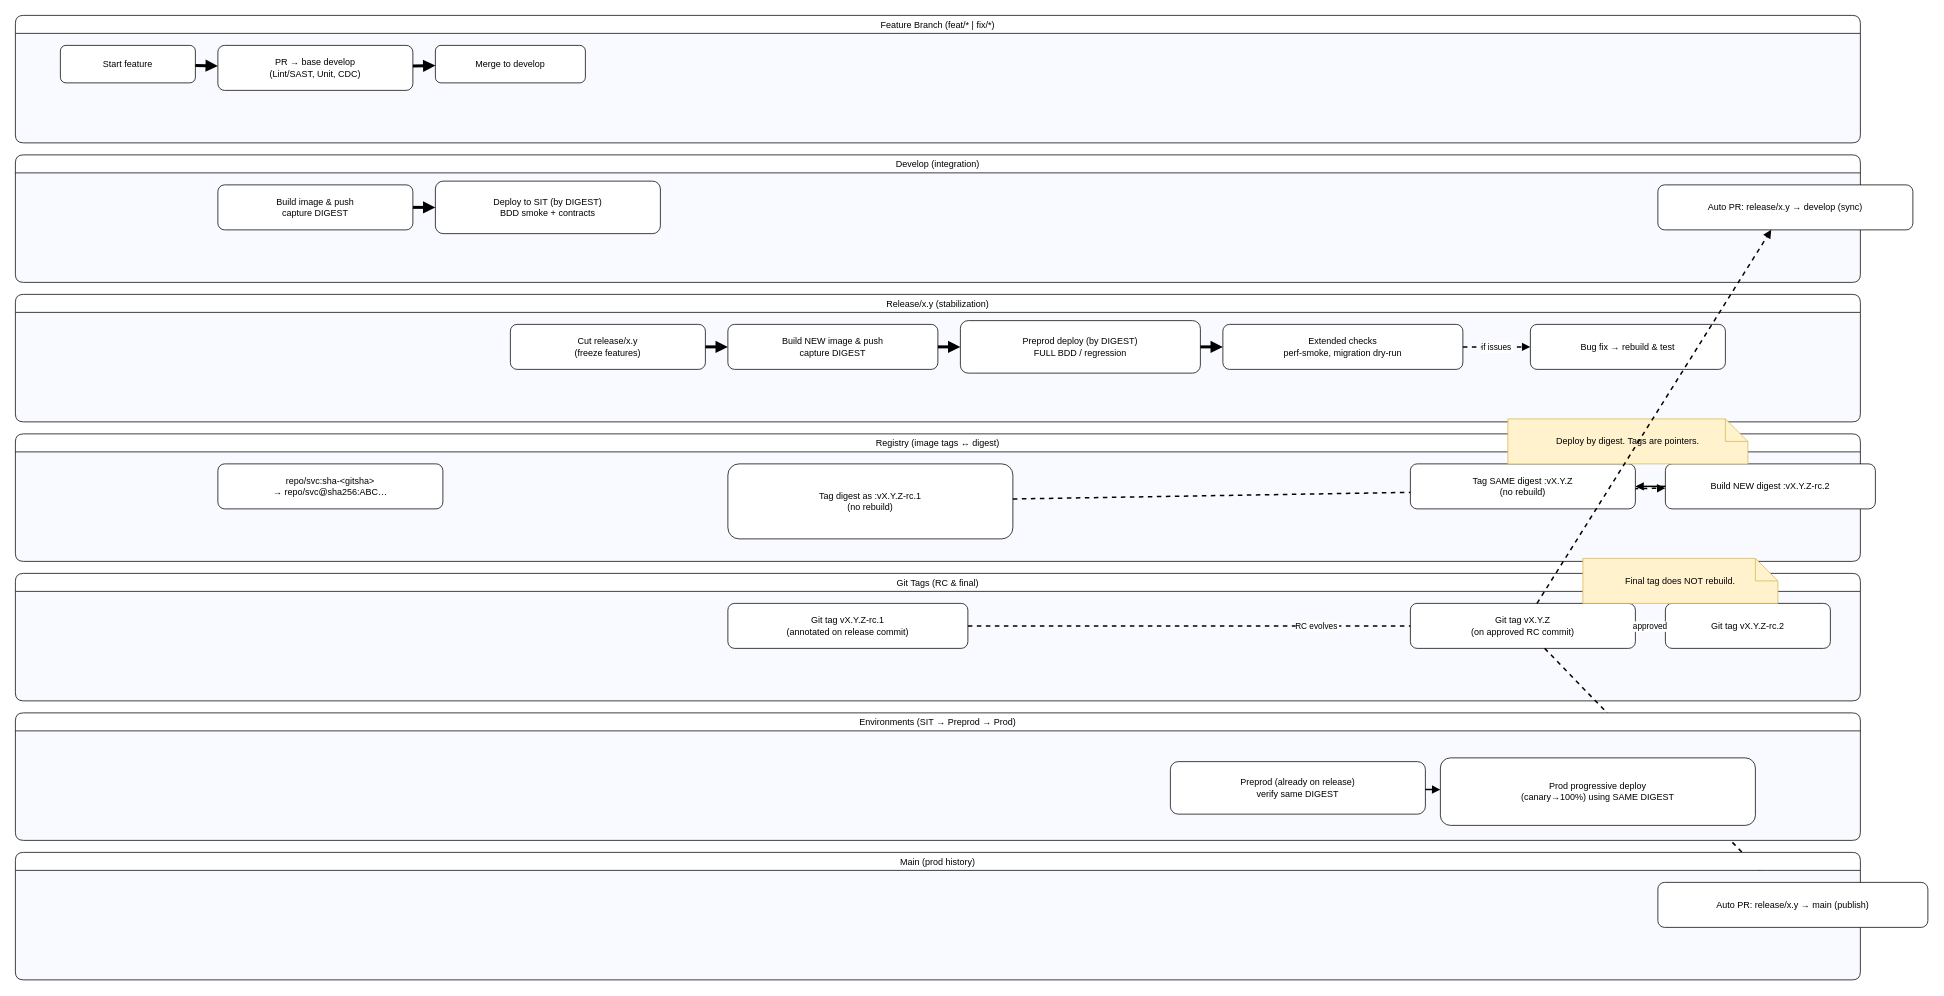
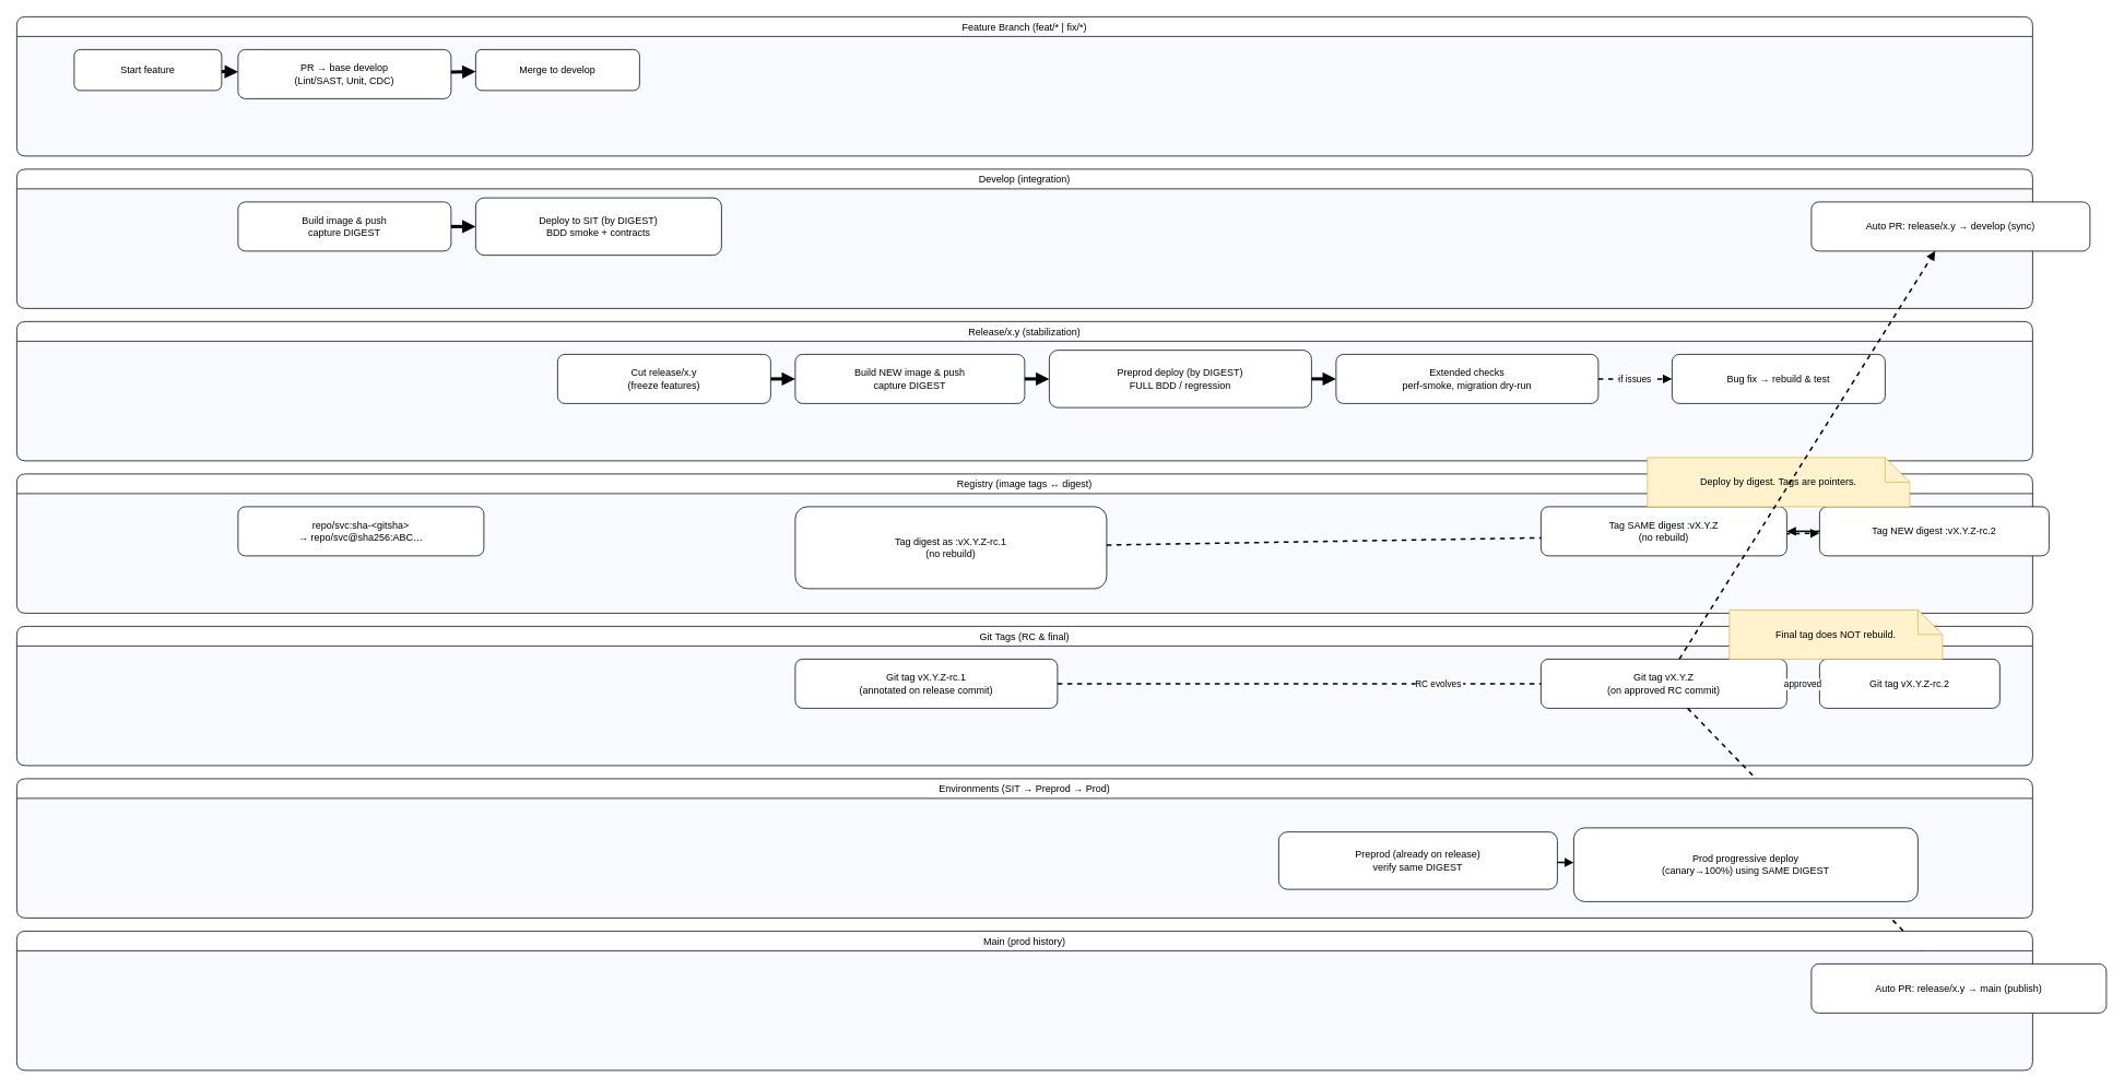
  <mxCell id="0" />
  <mxCell id="1" parent="0" />
  <mxCell id="2" value="Feature Branch (feat/* | fix/*)" style="shape=swimlane;rounded=1;swimlaneFillColor=#f8faff;horizontal=1;startSize=24;" parent="1" vertex="1"><mxGeometry x="20" y="20" width="2460" height="170" as="geometry" /></mxCell>
- <mxCell id="3" value="Start feature" style="shape=rectangle;rounded=1;whiteSpace=wrap;fillColor=#ffffff;strokeColor=#000000;" parent="2" vertex="1"><mxGeometry x="60" y="40" width="180" height="50" as="geometry" /></mxCell>
+ <mxCell id="3" value="Start feature" style="shape=rectangle;rounded=1;whiteSpace=wrap;fillColor=#ffffff;strokeColor=#000000;" parent="2" vertex="1"><mxGeometry x="70" y="40" width="180" height="50" as="geometry" /></mxCell>
  <mxCell id="4" value="PR → base develop&#10;(Lint/SAST, Unit, CDC)" style="shape=rectangle;rounded=1;whiteSpace=wrap;fillColor=#ffffff;strokeColor=#000000;" parent="2" vertex="1"><mxGeometry x="270" y="40" width="260" height="60" as="geometry" /></mxCell>
  <mxCell id="5" value="Merge to develop" style="shape=rectangle;rounded=1;whiteSpace=wrap;fillColor=#ffffff;strokeColor=#000000;" parent="2" vertex="1"><mxGeometry x="560" y="40" width="200" height="50" as="geometry" /></mxCell>
  <mxCell id="6" style="endArrow=block;rounded=0;strokeWidth=4;" parent="2" source="3" target="4" edge="1"><mxGeometry width="160" height="60" relative="1" as="geometry" /></mxCell>
  <mxCell id="7" style="endArrow=block;rounded=0;strokeWidth=4;" parent="2" source="4" target="5" edge="1"><mxGeometry width="160" height="60" relative="1" as="geometry" /></mxCell>
  <mxCell id="8" value="Develop (integration)" style="shape=swimlane;rounded=1;swimlaneFillColor=#f8faff;horizontal=1;startSize=24;" parent="1" vertex="1"><mxGeometry x="20" y="206" width="2460" height="170" as="geometry" /></mxCell>
  <mxCell id="9" value="Build image &amp; push&#10;capture DIGEST" style="shape=rectangle;rounded=1;whiteSpace=wrap;fillColor=#ffffff;strokeColor=#000000;" parent="8" vertex="1"><mxGeometry x="270" y="40" width="260" height="60" as="geometry" /></mxCell>
  <mxCell id="10" value="Deploy to SIT (by DIGEST)&#10;BDD smoke + contracts" style="shape=rectangle;rounded=1;whiteSpace=wrap;fillColor=#ffffff;strokeColor=#000000;" parent="8" vertex="1"><mxGeometry x="560" y="35" width="300" height="70" as="geometry" /></mxCell>
  <mxCell id="11" style="endArrow=block;rounded=0;strokeWidth=4;" parent="8" source="9" target="10" edge="1"><mxGeometry width="160" height="60" relative="1" as="geometry" /></mxCell>
  <mxCell id="12" value="Auto PR: release/x.y → develop (sync)" style="shape=rectangle;rounded=1;whiteSpace=wrap;fillColor=#ffffff;strokeColor=#000000;" parent="8" vertex="1"><mxGeometry x="2190" y="40" width="340" height="60" as="geometry" /></mxCell>
  <mxCell id="13" value="Release/x.y (stabilization)" style="shape=swimlane;rounded=1;swimlaneFillColor=#f8faff;horizontal=1;startSize=24;" parent="1" vertex="1"><mxGeometry x="20" y="392" width="2460" height="170" as="geometry" /></mxCell>
  <mxCell id="14" value="Cut release/x.y&#10;(freeze features)" style="shape=rectangle;rounded=1;whiteSpace=wrap;fillColor=#ffffff;strokeColor=#000000;" parent="13" vertex="1"><mxGeometry x="660" y="40" width="260" height="60" as="geometry" /></mxCell>
  <mxCell id="15" value="Build NEW image &amp; push&#10;capture DIGEST" style="shape=rectangle;rounded=1;whiteSpace=wrap;fillColor=#ffffff;strokeColor=#000000;" parent="13" vertex="1"><mxGeometry x="950" y="40" width="280" height="60" as="geometry" /></mxCell>
  <mxCell id="16" value="Preprod deploy (by DIGEST)&#10;FULL BDD / regression" style="shape=rectangle;rounded=1;whiteSpace=wrap;fillColor=#ffffff;strokeColor=#000000;" parent="13" vertex="1"><mxGeometry x="1260" y="35" width="320" height="70" as="geometry" /></mxCell>
  <mxCell id="17" value="Extended checks&#10;perf-smoke, migration dry-run" style="shape=rectangle;rounded=1;whiteSpace=wrap;fillColor=#ffffff;strokeColor=#000000;" parent="13" vertex="1"><mxGeometry x="1610" y="40" width="320" height="60" as="geometry" /></mxCell>
  <mxCell id="18" style="endArrow=block;rounded=0;strokeWidth=4;" parent="13" source="14" target="15" edge="1"><mxGeometry width="160" height="60" relative="1" as="geometry" /></mxCell>
  <mxCell id="19" style="endArrow=block;rounded=0;strokeWidth=4;" parent="13" source="15" target="16" edge="1"><mxGeometry width="160" height="60" relative="1" as="geometry" /></mxCell>
  <mxCell id="20" style="endArrow=block;rounded=0;strokeWidth=4;" parent="13" source="16" target="17" edge="1"><mxGeometry width="160" height="60" relative="1" as="geometry" /></mxCell>
  <mxCell id="21" value="Bug fix → rebuild &amp; test" style="shape=rectangle;rounded=1;whiteSpace=wrap;fillColor=#ffffff;strokeColor=#000000;" parent="13" vertex="1"><mxGeometry x="2020" y="40" width="260" height="60" as="geometry" /></mxCell>
  <mxCell id="22" value="if issues" style="endArrow=block;dashed=1;strokeWidth=2;" parent="13" source="17" target="21" edge="1"><mxGeometry width="160" height="60" relative="1" as="geometry" /></mxCell>
  <mxCell id="23" value="Registry (image tags ↔ digest)" style="shape=swimlane;rounded=1;swimlaneFillColor=#f8faff;horizontal=1;startSize=24;" parent="1" vertex="1"><mxGeometry x="20" y="578" width="2460" height="170" as="geometry" /></mxCell>
  <mxCell id="24" value="repo/svc:sha-&lt;gitsha&gt;&#10;→ repo/svc@sha256:ABC…" style="shape=rectangle;rounded=1;whiteSpace=wrap;fillColor=#ffffff;strokeColor=#000000;" parent="23" vertex="1"><mxGeometry x="270" y="40" width="300" height="60" as="geometry" /></mxCell>
  <mxCell id="25" value="Tag digest as :vX.Y.Z-rc.1&#10;(no rebuild)" style="shape=rectangle;rounded=1;whiteSpace=wrap;fillColor=#ffffff;strokeColor=#000000;" parent="23" vertex="1"><mxGeometry x="950" y="40" width="380" height="100" as="geometry" /></mxCell>
- <mxCell id="26" value="Build NEW digest :vX.Y.Z-rc.2" style="shape=rectangle;rounded=1;whiteSpace=wrap;fillColor=#ffffff;strokeColor=#000000;" parent="23" vertex="1"><mxGeometry x="2200" y="40" width="280" height="60" as="geometry" /></mxCell>
+ <mxCell id="26" value="Tag NEW digest :vX.Y.Z-rc.2" style="shape=rectangle;rounded=1;whiteSpace=wrap;fillColor=#ffffff;strokeColor=#000000;" parent="23" vertex="1"><mxGeometry x="2200" y="40" width="280" height="60" as="geometry" /></mxCell>
  <mxCell id="27" style="endArrow=block;dashed=1;strokeWidth=2;" parent="23" source="25" target="26" edge="1"><mxGeometry width="160" height="60" relative="1" as="geometry" /></mxCell>
  <mxCell id="28" value="Tag SAME digest :vX.Y.Z&#10;(no rebuild)" style="shape=rectangle;rounded=1;whiteSpace=wrap;fillColor=#ffffff;strokeColor=#000000;" parent="23" vertex="1"><mxGeometry x="1860" y="40" width="300" height="60" as="geometry" /></mxCell>
  <mxCell id="29" style="endArrow=block;strokeWidth=2;rounded=0;" parent="23" source="26" target="28" edge="1"><mxGeometry width="160" height="60" relative="1" as="geometry" /></mxCell>
  <mxCell id="30" value="Deploy by digest. Tags are pointers." style="shape=note;whiteSpace=wrap;rounded=1;fillColor=#fff2cc;strokeColor=#d6b656;" parent="23" vertex="1"><mxGeometry x="1990" y="-20" width="320" height="60" as="geometry" /></mxCell>
  <mxCell id="31" value="Git Tags (RC &amp; final)" style="shape=swimlane;rounded=1;swimlaneFillColor=#f8faff;horizontal=1;startSize=24;" parent="1" vertex="1"><mxGeometry x="20" y="764" width="2460" height="170" as="geometry" /></mxCell>
  <mxCell id="32" value="Git tag vX.Y.Z-rc.1&#10;(annotated on release commit)" style="shape=rectangle;rounded=1;whiteSpace=wrap;fillColor=#ffffff;strokeColor=#000000;" parent="31" vertex="1"><mxGeometry x="950" y="40" width="320" height="60" as="geometry" /></mxCell>
  <mxCell id="33" value="Git tag vX.Y.Z-rc.2" style="shape=rectangle;rounded=1;whiteSpace=wrap;fillColor=#ffffff;strokeColor=#000000;" parent="31" vertex="1"><mxGeometry x="2200" y="40" width="220" height="60" as="geometry" /></mxCell>
  <mxCell id="34" value="RC evolves" style="endArrow=block;dashed=1;strokeWidth=2;" parent="31" source="32" target="33" edge="1"><mxGeometry width="160" height="60" relative="1" as="geometry" /></mxCell>
  <mxCell id="35" value="Git tag vX.Y.Z&#10;(on approved RC commit)" style="shape=rectangle;rounded=1;whiteSpace=wrap;fillColor=#ffffff;strokeColor=#000000;" parent="31" vertex="1"><mxGeometry x="1860" y="40" width="300" height="60" as="geometry" /></mxCell>
  <mxCell id="36" value="approved" style="endArrow=block;strokeWidth=2;rounded=0;" parent="31" source="33" target="35" edge="1"><mxGeometry width="160" height="60" relative="1" as="geometry" /></mxCell>
  <mxCell id="37" value="triggers" style="endArrow=block;dashed=1;strokeWidth=2;" parent="31" source="35" target="45" edge="1"><mxGeometry width="160" height="60" relative="1" as="geometry" /></mxCell>
  <mxCell id="38" style="endArrow=block;dashed=1;strokeWidth=2;" parent="31" source="35" target="12" edge="1"><mxGeometry width="160" height="60" relative="1" as="geometry" /></mxCell>
  <mxCell id="39" value="Final tag does NOT rebuild." style="shape=note;whiteSpace=wrap;rounded=1;fillColor=#fff2cc;strokeColor=#d6b656;" parent="31" vertex="1"><mxGeometry x="2090" y="-20" width="260" height="60" as="geometry" /></mxCell>
  <mxCell id="40" value="Environments (SIT → Preprod → Prod)" style="shape=swimlane;rounded=1;swimlaneFillColor=#f8faff;horizontal=1;startSize=24;" parent="1" vertex="1"><mxGeometry x="20" y="950" width="2460" height="170" as="geometry" /></mxCell>
  <mxCell id="41" value="Preprod (already on release)&#10;verify same DIGEST" style="shape=rectangle;rounded=1;whiteSpace=wrap;fillColor=#ffffff;strokeColor=#000000;" parent="40" vertex="1"><mxGeometry x="1540" y="65" width="340" height="70" as="geometry" /></mxCell>
  <mxCell id="42" value="Prod progressive deploy&#10;(canary→100%) using SAME DIGEST" style="shape=rectangle;rounded=1;whiteSpace=wrap;fillColor=#ffffff;strokeColor=#000000;" parent="40" vertex="1"><mxGeometry x="1900" y="60" width="420" height="90" as="geometry" /></mxCell>
  <mxCell id="43" style="endArrow=block;strokeWidth=2;rounded=0;" parent="40" source="41" target="42" edge="1"><mxGeometry width="160" height="60" relative="1" as="geometry" /></mxCell>
  <mxCell id="44" value="Main (prod history)" style="shape=swimlane;rounded=1;swimlaneFillColor=#f8faff;horizontal=1;startSize=24;" parent="1" vertex="1"><mxGeometry x="20" y="1136" width="2460" height="170" as="geometry" /></mxCell>
  <mxCell id="45" value="Auto PR: release/x.y → main (publish)" style="shape=rectangle;rounded=1;whiteSpace=wrap;fillColor=#ffffff;strokeColor=#000000;" parent="44" vertex="1"><mxGeometry x="2190" y="40" width="360" height="60" as="geometry" /></mxCell>
